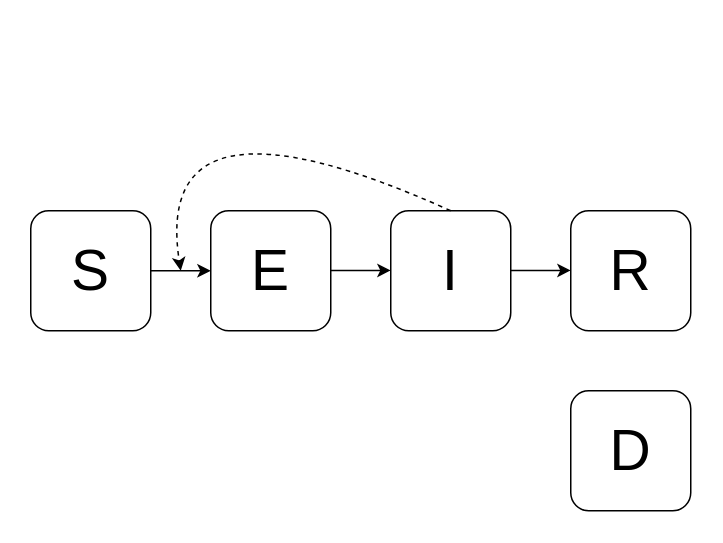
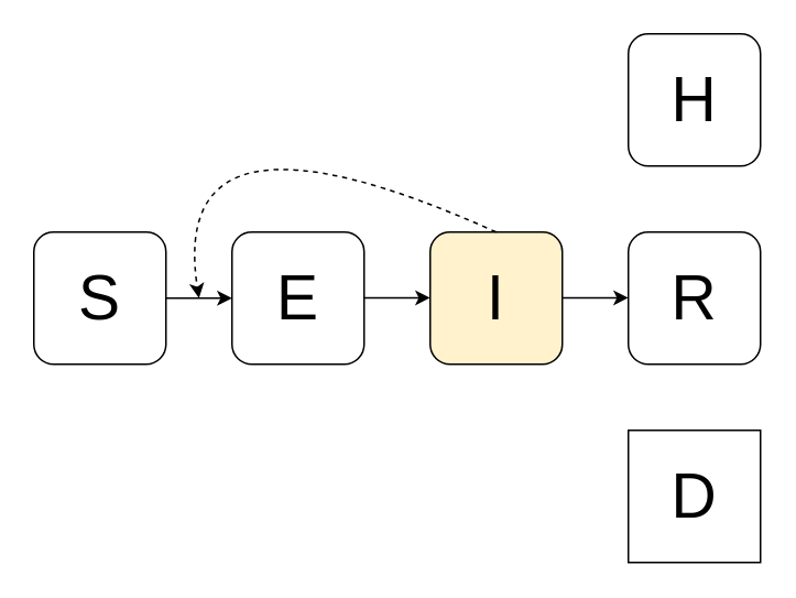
  <mxCell id="0" />
  <mxCell id="1" parent="0" />
  <mxCell id="2" value="&lt;font style=&quot;font-size: 38px;&quot;&gt;S&lt;/font&gt;" style="rounded=1;whiteSpace=wrap;html=1;" parent="1" vertex="1"><mxGeometry x="20" y="140" width="80" height="80" as="geometry" /></mxCell>
  <mxCell id="3" value="&lt;font style=&quot;font-size: 38px;&quot;&gt;E&lt;/font&gt;" style="rounded=1;whiteSpace=wrap;html=1;" parent="1" vertex="1"><mxGeometry x="140" y="140" width="80" height="80" as="geometry" /></mxCell>
- <mxCell id="4" value="&lt;font style=&quot;font-size: 38px;&quot;&gt;I&lt;/font&gt;" style="rounded=1;whiteSpace=wrap;html=1;" parent="1" vertex="1"><mxGeometry x="260" y="140" width="80" height="80" as="geometry" /></mxCell>
- <mxCell id="6" value="&lt;font style=&quot;font-size: 38px;&quot;&gt;D&lt;/font&gt;" style="rounded=1;whiteSpace=wrap;html=1;" parent="1" vertex="1"><mxGeometry x="380" y="260" width="80" height="80" as="geometry" /></mxCell>
+ <mxCell id="4" value="&lt;font style=&quot;font-size: 38px;&quot;&gt;I&lt;/font&gt;" style="rounded=1;whiteSpace=wrap;html=1;fillColor=#fff2cc;" parent="1" vertex="1"><mxGeometry x="260" y="140" width="80" height="80" as="geometry" /></mxCell>
+ <mxCell id="5" value="&lt;font style=&quot;font-size: 38px;&quot;&gt;H&lt;/font&gt;" style="rounded=1;whiteSpace=wrap;html=1;" parent="1" vertex="1"><mxGeometry x="380" y="20" width="80" height="80" as="geometry" /></mxCell>
+ <mxCell id="6" value="&lt;font style=&quot;font-size: 38px;&quot;&gt;D&lt;/font&gt;" style="whiteSpace=wrap;html=1;rounded=0;" parent="1" vertex="1"><mxGeometry x="380" y="260" width="80" height="80" as="geometry" /></mxCell>
  <mxCell id="7" value="&lt;font style=&quot;font-size: 38px;&quot;&gt;R&lt;/font&gt;" style="rounded=1;whiteSpace=wrap;html=1;" parent="1" vertex="1"><mxGeometry x="380" y="140" width="80" height="80" as="geometry" /></mxCell>
  <mxCell id="8" value="" style="endArrow=classic;html=1;rounded=0;entryX=0;entryY=0.5;entryDx=0;entryDy=0;" parent="1" target="3" edge="1"><mxGeometry width="50" height="50" relative="1" as="geometry"><mxPoint x="100" y="180" as="sourcePoint" /><mxPoint x="150" y="130" as="targetPoint" /></mxGeometry></mxCell>
  <mxCell id="9" value="" style="curved=1;endArrow=classic;html=1;rounded=0;dashed=1;" parent="1" edge="1"><mxGeometry width="50" height="50" relative="1" as="geometry"><mxPoint x="300" y="140" as="sourcePoint" /><mxPoint x="120" y="180" as="targetPoint" /><Array as="points"><mxPoint x="100" y="50" /></Array></mxGeometry></mxCell>
  <mxCell id="10" value="" style="endArrow=classic;html=1;rounded=0;entryX=0;entryY=0.5;entryDx=0;entryDy=0;" edge="1" parent="1"><mxGeometry width="50" height="50" relative="1" as="geometry"><mxPoint x="340" y="179.8" as="sourcePoint" /><mxPoint x="380" y="179.8" as="targetPoint" /></mxGeometry></mxCell>
  <mxCell id="11" value="" style="endArrow=classic;html=1;rounded=0;entryX=0;entryY=0.5;entryDx=0;entryDy=0;" edge="1" parent="1"><mxGeometry width="50" height="50" relative="1" as="geometry"><mxPoint x="220" y="179.8" as="sourcePoint" /><mxPoint x="260" y="179.8" as="targetPoint" /></mxGeometry></mxCell>
